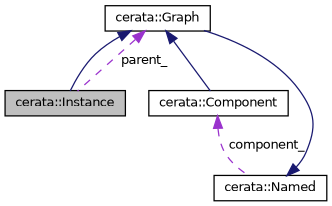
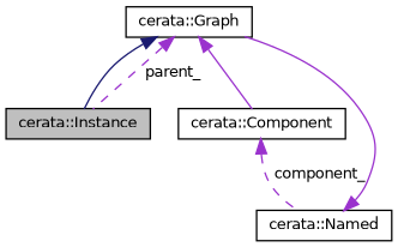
  digraph {
    node [color=black fillcolor=white fontname=Helvetica fontsize=10 shape=record style=filled]
    edge [color=midnightblue dir=back fontname=Helvetica fontsize=10 labelfontname=Helvetica labelfontsize=10 style=solid]
    n1 [fillcolor=grey75 fontcolor=black height=0.2 label="cerata::Instance" width=0.4]
    n2 [height=0.2 label="cerata::Graph" width=0.4]
    n3 [height=0.2 label="cerata::Component" width=0.4]
    n4 [height=0.2 label="cerata::Named" width=0.4]
    n2 -> n1
    n2 -> n1 [color=darkorchid3 label=" parent_" style=dashed]
-   n2 -> n3
+   n2 -> n3 [color=darkorchid3]
    n3 -> n4 [color=darkorchid3 label=" component_" style=dashed]
-   n4 -> n2
+   n4 -> n2 [color=darkorchid3]
  }
